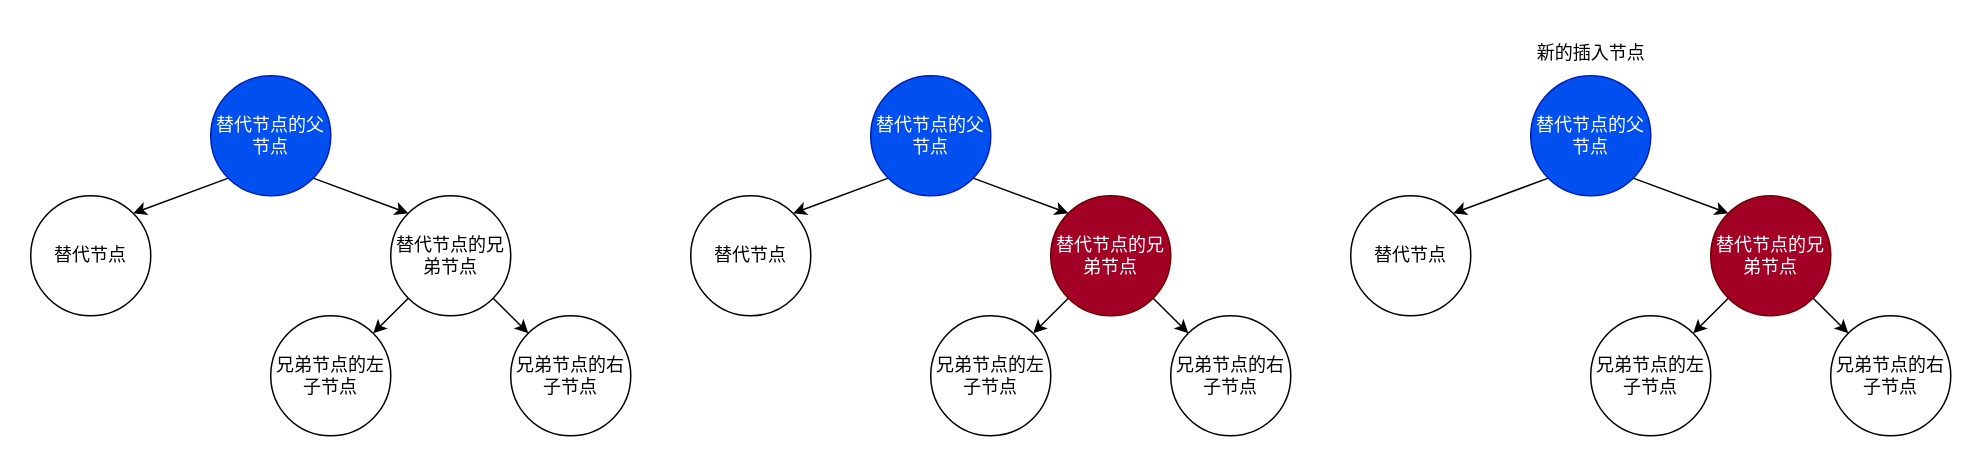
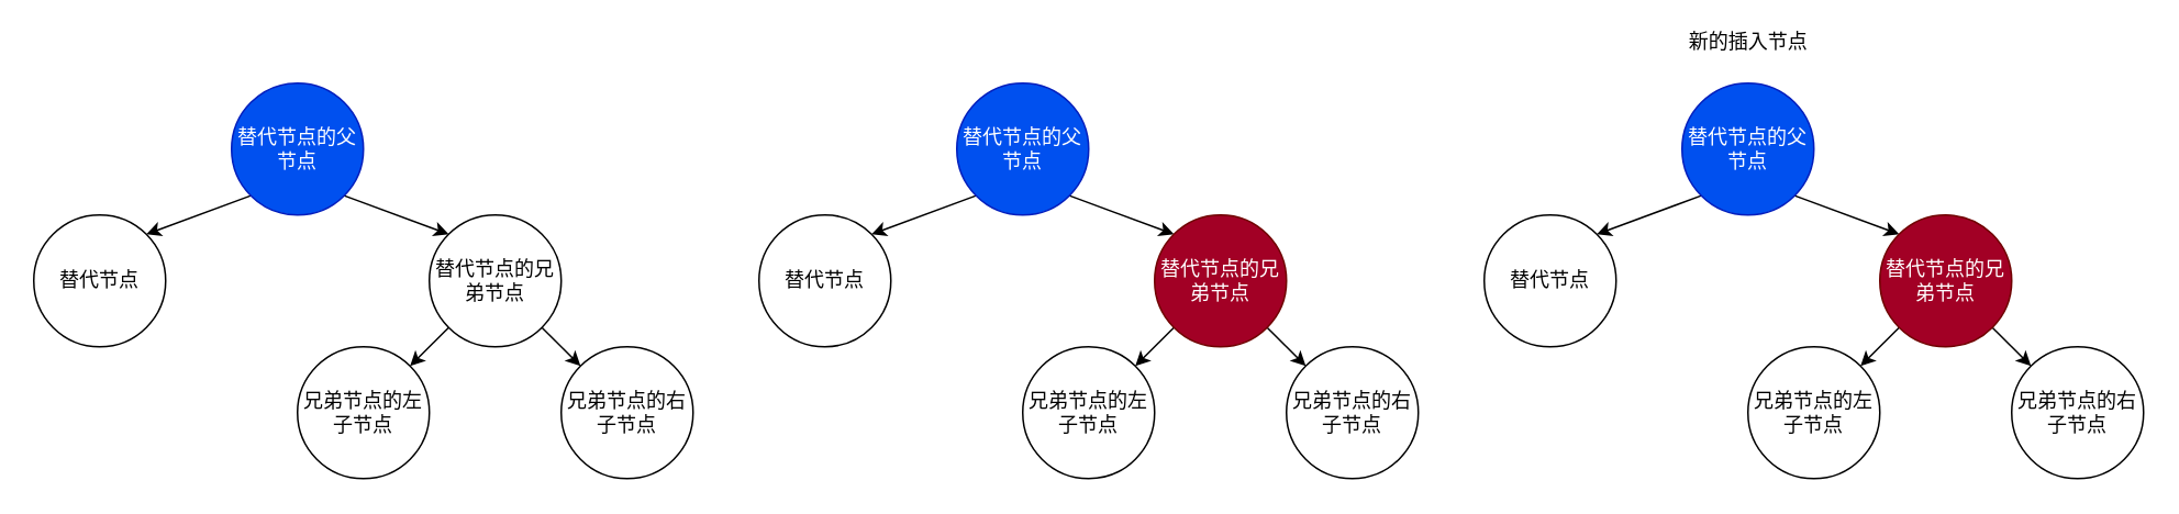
  <mxCell id="0" />
  <mxCell id="1" parent="0" />
  <mxCell id="2" value="替代节点" style="ellipse;whiteSpace=wrap;html=1;aspect=fixed;" vertex="1" parent="1"><mxGeometry x="20" y="130" width="80" height="80" as="geometry" /></mxCell>
  <mxCell id="3" style="edgeStyle=none;html=1;exitX=0;exitY=1;exitDx=0;exitDy=0;entryX=1;entryY=0;entryDx=0;entryDy=0;" edge="1" parent="1" source="5" target="2"><mxGeometry relative="1" as="geometry" /></mxCell>
  <mxCell id="4" style="edgeStyle=none;html=1;exitX=1;exitY=1;exitDx=0;exitDy=0;entryX=0;entryY=0;entryDx=0;entryDy=0;" edge="1" parent="1" source="5" target="8"><mxGeometry relative="1" as="geometry" /></mxCell>
  <mxCell id="5" value="替代节点的父节点" style="ellipse;whiteSpace=wrap;html=1;aspect=fixed;fillColor=#0050ef;fontColor=#ffffff;strokeColor=#001DBC;" vertex="1" parent="1"><mxGeometry x="140" y="50" width="80" height="80" as="geometry" /></mxCell>
  <mxCell id="6" style="edgeStyle=none;html=1;exitX=0;exitY=1;exitDx=0;exitDy=0;entryX=1;entryY=0;entryDx=0;entryDy=0;" edge="1" parent="1" source="8" target="9"><mxGeometry relative="1" as="geometry" /></mxCell>
  <mxCell id="7" style="edgeStyle=none;html=1;exitX=1;exitY=1;exitDx=0;exitDy=0;entryX=0;entryY=0;entryDx=0;entryDy=0;" edge="1" parent="1" source="8" target="10"><mxGeometry relative="1" as="geometry" /></mxCell>
  <mxCell id="8" value="替代节点的兄弟节点" style="ellipse;whiteSpace=wrap;html=1;aspect=fixed;" vertex="1" parent="1"><mxGeometry x="260" y="130" width="80" height="80" as="geometry" /></mxCell>
  <mxCell id="9" value="兄弟节点的左子节点" style="ellipse;whiteSpace=wrap;html=1;aspect=fixed;" vertex="1" parent="1"><mxGeometry x="180" y="210" width="80" height="80" as="geometry" /></mxCell>
  <mxCell id="10" value="兄弟节点的右子节点" style="ellipse;whiteSpace=wrap;html=1;aspect=fixed;" vertex="1" parent="1"><mxGeometry x="340" y="210" width="80" height="80" as="geometry" /></mxCell>
  <mxCell id="11" value="替代节点" style="ellipse;whiteSpace=wrap;html=1;aspect=fixed;" vertex="1" parent="1"><mxGeometry x="460" y="130" width="80" height="80" as="geometry" /></mxCell>
  <mxCell id="12" style="edgeStyle=none;html=1;exitX=0;exitY=1;exitDx=0;exitDy=0;entryX=1;entryY=0;entryDx=0;entryDy=0;" edge="1" parent="1" source="14" target="11"><mxGeometry relative="1" as="geometry" /></mxCell>
  <mxCell id="13" style="edgeStyle=none;html=1;exitX=1;exitY=1;exitDx=0;exitDy=0;entryX=0;entryY=0;entryDx=0;entryDy=0;" edge="1" parent="1" source="14" target="17"><mxGeometry relative="1" as="geometry" /></mxCell>
  <mxCell id="14" value="替代节点的父节点" style="ellipse;whiteSpace=wrap;html=1;aspect=fixed;fillColor=#0050ef;fontColor=#ffffff;strokeColor=#001DBC;" vertex="1" parent="1"><mxGeometry x="580" y="50" width="80" height="80" as="geometry" /></mxCell>
  <mxCell id="15" style="edgeStyle=none;html=1;exitX=0;exitY=1;exitDx=0;exitDy=0;entryX=1;entryY=0;entryDx=0;entryDy=0;" edge="1" parent="1" source="17" target="18"><mxGeometry relative="1" as="geometry" /></mxCell>
  <mxCell id="16" style="edgeStyle=none;html=1;exitX=1;exitY=1;exitDx=0;exitDy=0;entryX=0;entryY=0;entryDx=0;entryDy=0;" edge="1" parent="1" source="17" target="19"><mxGeometry relative="1" as="geometry" /></mxCell>
  <mxCell id="17" value="替代节点的兄弟节点" style="ellipse;whiteSpace=wrap;html=1;aspect=fixed;fillColor=#a20025;fontColor=#ffffff;strokeColor=#6F0000;" vertex="1" parent="1"><mxGeometry x="700" y="130" width="80" height="80" as="geometry" /></mxCell>
  <mxCell id="18" value="兄弟节点的左子节点" style="ellipse;whiteSpace=wrap;html=1;aspect=fixed;" vertex="1" parent="1"><mxGeometry x="620" y="210" width="80" height="80" as="geometry" /></mxCell>
  <mxCell id="19" value="兄弟节点的右子节点" style="ellipse;whiteSpace=wrap;html=1;aspect=fixed;" vertex="1" parent="1"><mxGeometry x="780" y="210" width="80" height="80" as="geometry" /></mxCell>
  <mxCell id="20" value="替代节点" style="ellipse;whiteSpace=wrap;html=1;aspect=fixed;" vertex="1" parent="1"><mxGeometry x="900" y="130" width="80" height="80" as="geometry" /></mxCell>
  <mxCell id="21" style="edgeStyle=none;html=1;exitX=0;exitY=1;exitDx=0;exitDy=0;entryX=1;entryY=0;entryDx=0;entryDy=0;" edge="1" parent="1" source="23" target="20"><mxGeometry relative="1" as="geometry" /></mxCell>
  <mxCell id="22" style="edgeStyle=none;html=1;exitX=1;exitY=1;exitDx=0;exitDy=0;entryX=0;entryY=0;entryDx=0;entryDy=0;" edge="1" parent="1" source="23" target="26"><mxGeometry relative="1" as="geometry" /></mxCell>
  <mxCell id="23" value="替代节点的父节点" style="ellipse;whiteSpace=wrap;html=1;aspect=fixed;fillColor=#0050ef;fontColor=#ffffff;strokeColor=#001DBC;" vertex="1" parent="1"><mxGeometry x="1020" y="50" width="80" height="80" as="geometry" /></mxCell>
  <mxCell id="24" style="edgeStyle=none;html=1;exitX=0;exitY=1;exitDx=0;exitDy=0;entryX=1;entryY=0;entryDx=0;entryDy=0;" edge="1" parent="1" source="26" target="27"><mxGeometry relative="1" as="geometry" /></mxCell>
  <mxCell id="25" style="edgeStyle=none;html=1;exitX=1;exitY=1;exitDx=0;exitDy=0;entryX=0;entryY=0;entryDx=0;entryDy=0;" edge="1" parent="1" source="26" target="28"><mxGeometry relative="1" as="geometry" /></mxCell>
  <mxCell id="26" value="替代节点的兄弟节点" style="ellipse;whiteSpace=wrap;html=1;aspect=fixed;fillColor=#a20025;fontColor=#ffffff;strokeColor=#6F0000;" vertex="1" parent="1"><mxGeometry x="1140" y="130" width="80" height="80" as="geometry" /></mxCell>
  <mxCell id="27" value="兄弟节点的左子节点" style="ellipse;whiteSpace=wrap;html=1;aspect=fixed;" vertex="1" parent="1"><mxGeometry x="1060" y="210" width="80" height="80" as="geometry" /></mxCell>
  <mxCell id="28" value="兄弟节点的右子节点" style="ellipse;whiteSpace=wrap;html=1;aspect=fixed;" vertex="1" parent="1"><mxGeometry x="1220" y="210" width="80" height="80" as="geometry" /></mxCell>
- <mxCell id="29" value="新的插入节点" style="text;html=1;align=center;verticalAlign=middle;resizable=0;points=[];autosize=1;strokeColor=none;fillColor=none;" vertex="1" parent="1"><mxGeometry x="1010" y="20" width="100" height="30" as="geometry" /></mxCell>
+ <mxCell id="29" value="新的插入节点" style="text;html=1;align=center;verticalAlign=middle;resizable=0;points=[];autosize=1;strokeColor=none;fillColor=none;" vertex="1" parent="1"><mxGeometry x="1010" y="10" width="100" height="30" as="geometry" /></mxCell>
